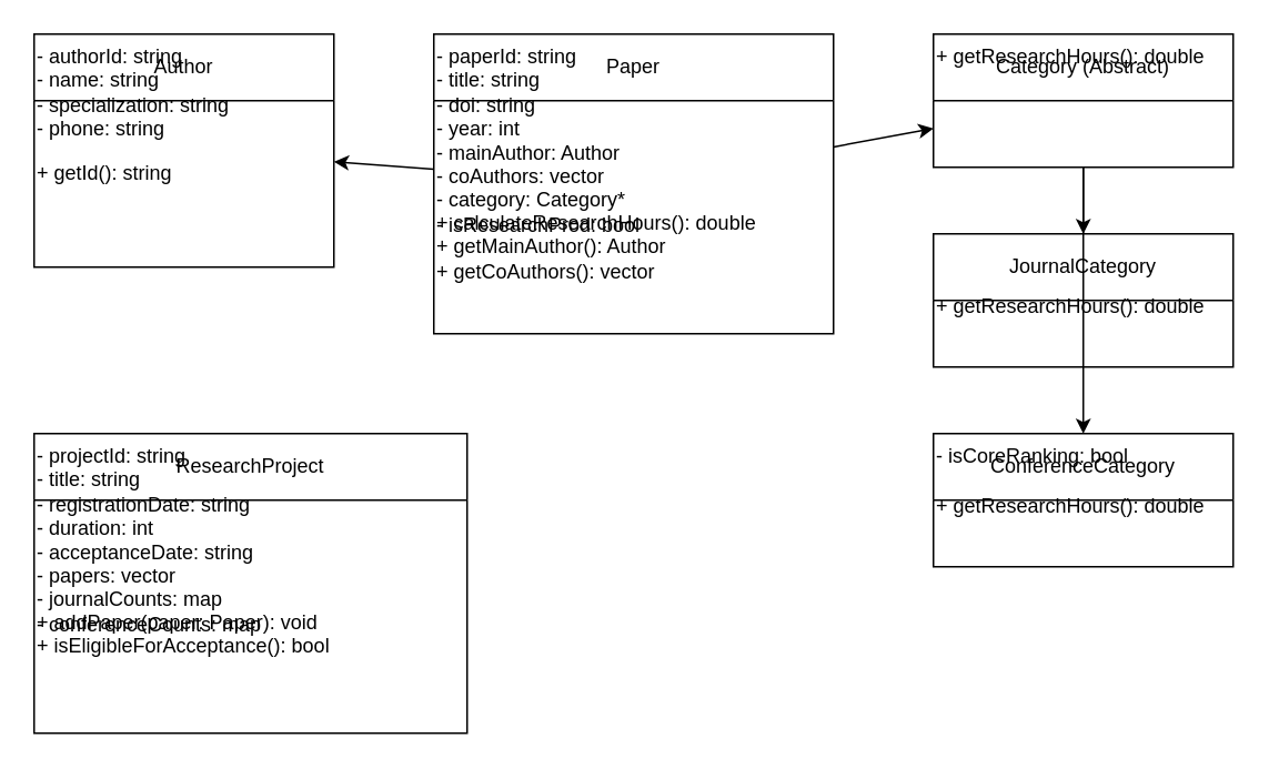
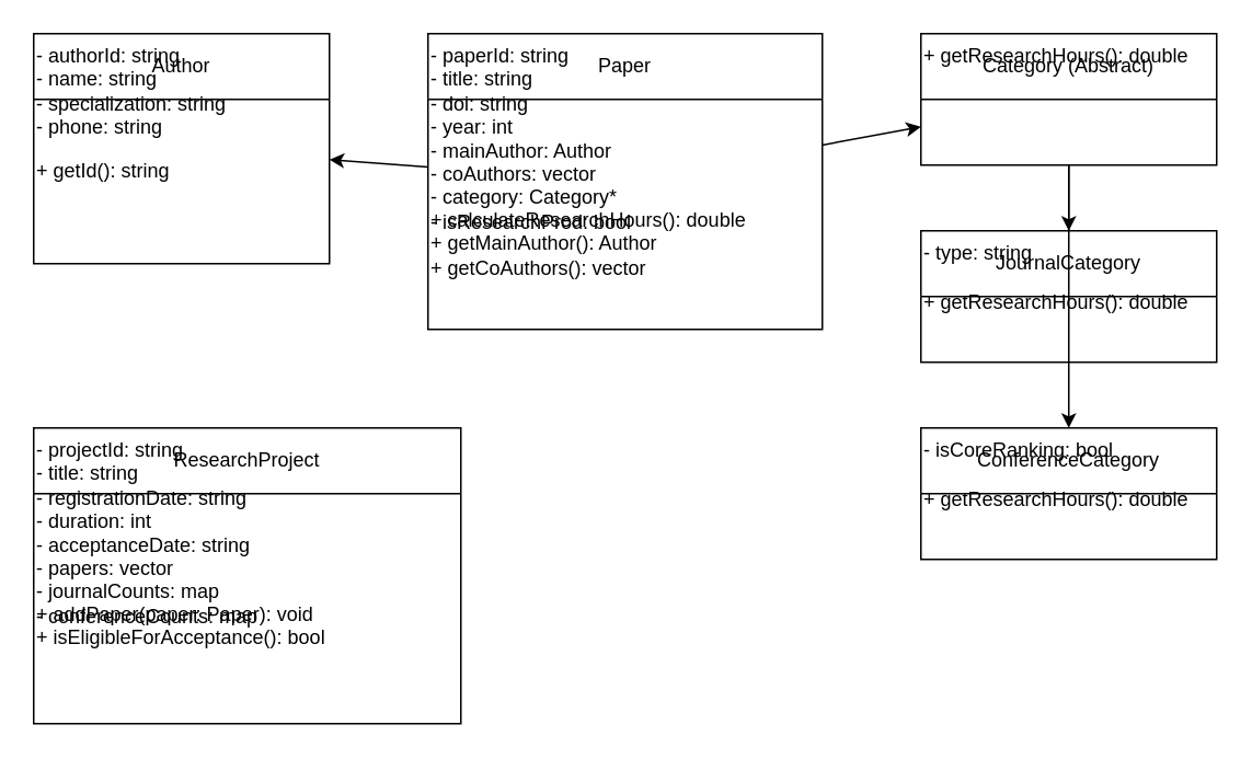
  <mxCell id="0" />
  <mxCell id="1" parent="0" />
  <mxCell id="2" value="Author" style="shape=swimlane;whiteSpace=wrap;html=1;" vertex="1" parent="1"><mxGeometry x="20" y="20" width="180" height="140" as="geometry" /></mxCell>
  <mxCell id="3" value="- authorId: string&#10;- name: string&#10;- specialization: string&#10;- phone: string" style="text;html=1;whiteSpace=wrap;html=1;" vertex="1" parent="2"><mxGeometry x="0" y="0" width="180" height="70" as="geometry" /></mxCell>
  <mxCell id="4" value="+ getId(): string" style="text;html=1;whiteSpace=wrap;html=1;" vertex="1" parent="2"><mxGeometry x="0" y="70" width="180" height="50" as="geometry" /></mxCell>
  <mxCell id="5" value="Paper" style="shape=swimlane;whiteSpace=wrap;html=1;" vertex="1" parent="1"><mxGeometry x="260" y="20" width="240" height="180" as="geometry" /></mxCell>
  <mxCell id="6" value="- paperId: string&#10;- title: string&#10;- doi: string&#10;- year: int&#10;- mainAuthor: Author&#10;- coAuthors: vector&lt;Author&gt;&#10;- category: Category*&#10;- isResearchProd: bool" style="text;html=1;whiteSpace=wrap;html=1;" vertex="1" parent="5"><mxGeometry x="0" y="0" width="240" height="100" as="geometry" /></mxCell>
  <mxCell id="7" value="+ calculateResearchHours(): double&#10;+ getMainAuthor(): Author&#10;+ getCoAuthors(): vector&lt;Author&gt;" style="text;html=1;whiteSpace=wrap;html=1;" vertex="1" parent="5"><mxGeometry x="0" y="100" width="240" height="80" as="geometry" /></mxCell>
  <mxCell id="8" value="Category (Abstract)" style="shape=swimlane;whiteSpace=wrap;html=1;" vertex="1" parent="1"><mxGeometry x="560" y="20" width="180" height="80" as="geometry" /></mxCell>
  <mxCell id="9" value="+ getResearchHours(): double" style="text;html=1;whiteSpace=wrap;html=1;" vertex="1" parent="8"><mxGeometry x="0" y="0" width="180" height="50" as="geometry" /></mxCell>
  <mxCell id="10" value="JournalCategory" style="shape=swimlane;whiteSpace=wrap;html=1;" vertex="1" parent="1"><mxGeometry x="560" y="140" width="180" height="80" as="geometry" /></mxCell>
+ <mxCell id="11" value="- type: string" style="text;html=1;whiteSpace=wrap;html=1;" vertex="1" parent="10"><mxGeometry x="0" y="0" width="180" height="30" as="geometry" /></mxCell>
  <mxCell id="12" value="+ getResearchHours(): double" style="text;html=1;whiteSpace=wrap;html=1;" vertex="1" parent="10"><mxGeometry x="0" y="30" width="180" height="50" as="geometry" /></mxCell>
  <mxCell id="13" value="ConferenceCategory" style="shape=swimlane;whiteSpace=wrap;html=1;" vertex="1" parent="1"><mxGeometry x="560" y="260" width="180" height="80" as="geometry" /></mxCell>
  <mxCell id="14" value="- isCoreRanking: bool" style="text;html=1;whiteSpace=wrap;html=1;" vertex="1" parent="13"><mxGeometry x="0" y="0" width="180" height="30" as="geometry" /></mxCell>
  <mxCell id="15" value="+ getResearchHours(): double" style="text;html=1;whiteSpace=wrap;html=1;" vertex="1" parent="13"><mxGeometry x="0" y="30" width="180" height="50" as="geometry" /></mxCell>
  <mxCell id="16" value="ResearchProject" style="shape=swimlane;whiteSpace=wrap;html=1;" vertex="1" parent="1"><mxGeometry x="20" y="260" width="260" height="180" as="geometry" /></mxCell>
  <mxCell id="17" value="- projectId: string&#10;- title: string&#10;- registrationDate: string&#10;- duration: int&#10;- acceptanceDate: string&#10;- papers: vector&lt;Paper&gt;&#10;- journalCounts: map&lt;string,int&gt;&#10;- conferenceCounts: map&lt;string,int&gt;" style="text;html=1;whiteSpace=wrap;html=1;" vertex="1" parent="16"><mxGeometry x="0" y="0" width="260" height="100" as="geometry" /></mxCell>
  <mxCell id="18" value="+ addPaper(paper: Paper): void&#10;+ isEligibleForAcceptance(): bool" style="text;html=1;whiteSpace=wrap;html=1;" vertex="1" parent="16"><mxGeometry x="0" y="100" width="260" height="80" as="geometry" /></mxCell>
  <mxCell id="19" edge="1" parent="1" source="5" target="2"><mxGeometry relative="1" as="geometry" /></mxCell>
  <mxCell id="20" edge="1" parent="1" source="5" target="8"><mxGeometry relative="1" as="geometry" /></mxCell>
  <mxCell id="21" edge="1" parent="1" source="8" target="10"><mxGeometry relative="1" as="geometry" /></mxCell>
  <mxCell id="22" edge="1" parent="1" source="8" target="13"><mxGeometry relative="1" as="geometry" /></mxCell>
